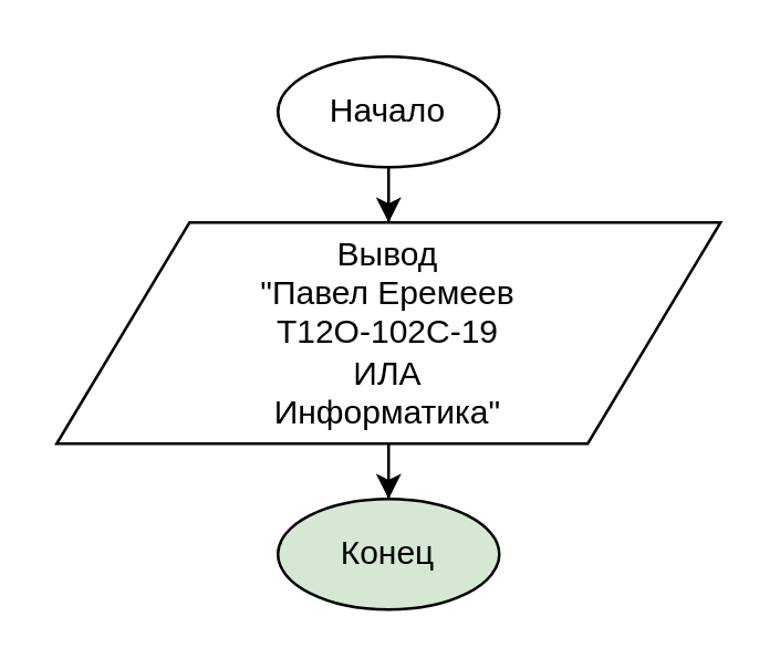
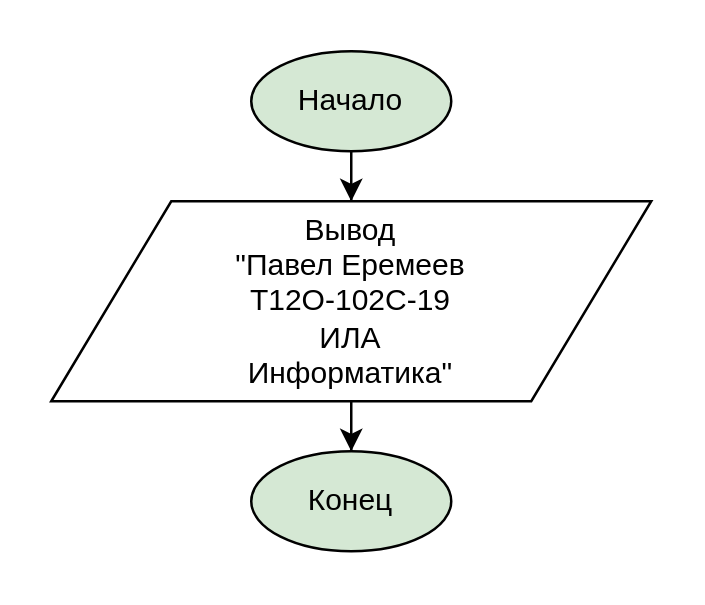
  <mxCell id="0" />
  <mxCell id="1" parent="0" />
  <mxCell id="2" style="edgeStyle=orthogonalEdgeStyle;rounded=0;orthogonalLoop=1;jettySize=auto;html=1;entryX=0.5;entryY=0;entryDx=0;entryDy=0;" edge="1" parent="1" source="3" target="5"><mxGeometry relative="1" as="geometry" /></mxCell>
- <mxCell id="3" value="Начало" style="ellipse;whiteSpace=wrap;html=1;" vertex="1" parent="1"><mxGeometry x="100" y="20" width="80" height="40" as="geometry" /></mxCell>
+ <mxCell id="3" value="Начало" style="ellipse;whiteSpace=wrap;html=1;fillColor=#d5e8d4;" vertex="1" parent="1"><mxGeometry x="100" y="20" width="80" height="40" as="geometry" /></mxCell>
  <mxCell id="4" style="edgeStyle=orthogonalEdgeStyle;rounded=0;orthogonalLoop=1;jettySize=auto;html=1;entryX=0.5;entryY=0;entryDx=0;entryDy=0;" edge="1" parent="1" source="5" target="6"><mxGeometry relative="1" as="geometry" /></mxCell>
  <mxCell id="5" value="Вывод &lt;br&gt;&quot;Павел Еремеев&lt;br&gt;Т12О-102С-19&lt;br&gt;ИЛА&lt;br&gt;Информатика&quot;" style="shape=parallelogram;perimeter=parallelogramPerimeter;whiteSpace=wrap;html=1;" vertex="1" parent="1"><mxGeometry x="20" y="80" width="240" height="80" as="geometry" /></mxCell>
  <mxCell id="6" value="Конец" style="ellipse;whiteSpace=wrap;html=1;fillColor=#d5e8d4;" vertex="1" parent="1"><mxGeometry x="100" y="180" width="80" height="40" as="geometry" /></mxCell>
